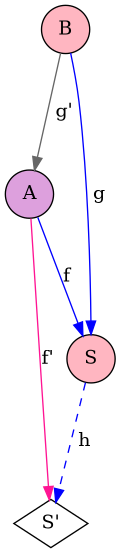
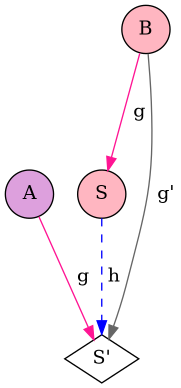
  digraph {
    ranksep=1
    node [style=filled fillcolor=lightpink shape=circle]
    edge [color=blue]
    A [fillcolor=plum]
    S
    "S'" [fillcolor=white shape=diamond]
    B
-   A -> S [label=f]
-   A -> "S'" [label="f'" color=deeppink]
+   A -> "S'" [label=" g" color=deeppink]
    S -> "S'" [label=" h" style=dashed]
-   B -> S [label=" g"]
-   B -> A [label=" g'" color=gray40]
+   B -> S [label=" g" color=deeppink]
+   B -> "S'" [label=" g'" color=gray40]
  }
